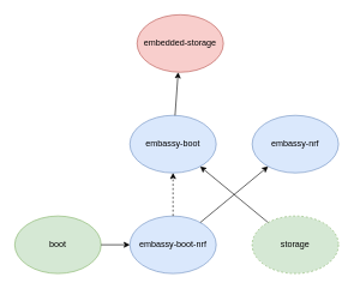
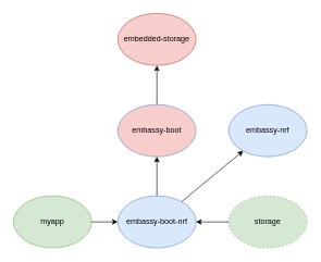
  <mxCell id="0" />
  <mxCell id="1" parent="0" />
- <mxCell id="2" value="embassy-boot" style="ellipse;whiteSpace=wrap;html=1;fillColor=#dae8fc;strokeColor=#6c8ebf;" vertex="1" parent="1"><mxGeometry x="180" y="160" width="120" height="80" as="geometry" /></mxCell>
+ <mxCell id="2" value="embassy-boot" style="ellipse;whiteSpace=wrap;html=1;fillColor=#f8cecc;strokeColor=#6c8ebf;" vertex="1" parent="1"><mxGeometry x="180" y="160" width="120" height="80" as="geometry" /></mxCell>
  <mxCell id="3" value="embassy-boot-nrf" style="ellipse;whiteSpace=wrap;html=1;fillColor=#dae8fc;strokeColor=#6c8ebf;" vertex="1" parent="1"><mxGeometry x="180" y="300" width="120" height="80" as="geometry" /></mxCell>
- <mxCell id="4" value="" style="endArrow=classic;html=1;rounded=0;dashed=1;" edge="1" parent="1" source="3" target="2"><mxGeometry width="50" height="50" relative="1" as="geometry"><mxPoint x="430" y="360" as="sourcePoint" /><mxPoint x="480" y="310" as="targetPoint" /></mxGeometry></mxCell>
- <mxCell id="5" value="boot" style="ellipse;whiteSpace=wrap;html=1;fillColor=#d5e8d4;strokeColor=#82b366;" vertex="1" parent="1"><mxGeometry x="20" y="300" width="120" height="80" as="geometry" /></mxCell>
+ <mxCell id="4" value="" style="endArrow=classic;html=1;rounded=0;" edge="1" parent="1" source="3" target="2"><mxGeometry width="50" height="50" relative="1" as="geometry"><mxPoint x="430" y="360" as="sourcePoint" /><mxPoint x="480" y="310" as="targetPoint" /></mxGeometry></mxCell>
+ <mxCell id="5" value="myapp" style="ellipse;whiteSpace=wrap;html=1;fillColor=#d5e8d4;strokeColor=#82b366;" vertex="1" parent="1"><mxGeometry x="20" y="300" width="120" height="80" as="geometry" /></mxCell>
  <mxCell id="6" value="" style="endArrow=classic;html=1;rounded=0;" edge="1" parent="1" source="5" target="3"><mxGeometry width="50" height="50" relative="1" as="geometry"><mxPoint x="430" y="360" as="sourcePoint" /><mxPoint x="480" y="310" as="targetPoint" /></mxGeometry></mxCell>
  <mxCell id="7" value="storage" style="ellipse;whiteSpace=wrap;html=1;fillColor=#d5e8d4;strokeColor=#82b366;dashed=1;" vertex="1" parent="1"><mxGeometry x="350" y="300" width="120" height="80" as="geometry" /></mxCell>
- <mxCell id="8" value="" style="endArrow=classic;html=1;rounded=0;" edge="1" parent="1" source="7" target="2"><mxGeometry width="50" height="50" relative="1" as="geometry"><mxPoint x="177.287" y="444.376" as="sourcePoint" /><mxPoint x="222.621" y="385.593" as="targetPoint" /></mxGeometry></mxCell>
+ <mxCell id="8" value="" style="endArrow=classic;html=1;rounded=0;" edge="1" parent="1" source="7" target="3"><mxGeometry width="50" height="50" relative="1" as="geometry"><mxPoint x="177.287" y="444.376" as="sourcePoint" /><mxPoint x="222.621" y="385.593" as="targetPoint" /></mxGeometry></mxCell>
  <mxCell id="9" value="embassy-nrf" style="ellipse;whiteSpace=wrap;html=1;fillColor=#dae8fc;strokeColor=#6c8ebf;" vertex="1" parent="1"><mxGeometry x="350" y="160" width="120" height="80" as="geometry" /></mxCell>
  <mxCell id="10" value="" style="endArrow=classic;html=1;rounded=0;" edge="1" parent="1" source="3" target="9"><mxGeometry width="50" height="50" relative="1" as="geometry"><mxPoint x="322.713" y="444.376" as="sourcePoint" /><mxPoint x="277.379" y="385.593" as="targetPoint" /></mxGeometry></mxCell>
- <mxCell id="11" value="embedded-storage" style="ellipse;whiteSpace=wrap;html=1;fillColor=#f8cecc;strokeColor=#b85450;" vertex="1" parent="1"><mxGeometry x="190" y="20" width="120" height="80" as="geometry" /></mxCell>
+ <mxCell id="11" value="embedded-storage" style="ellipse;whiteSpace=wrap;html=1;fillColor=#f8cecc;strokeColor=#b85450;" vertex="1" parent="1"><mxGeometry x="180" width="120" height="80" as="geometry" y="20" /></mxCell>
  <mxCell id="12" value="" style="endArrow=classic;html=1;rounded=0;" edge="1" parent="1" source="2" target="11"><mxGeometry width="50" height="50" relative="1" as="geometry"><mxPoint x="250" y="310" as="sourcePoint" /><mxPoint x="250" y="250" as="targetPoint" /></mxGeometry></mxCell>
